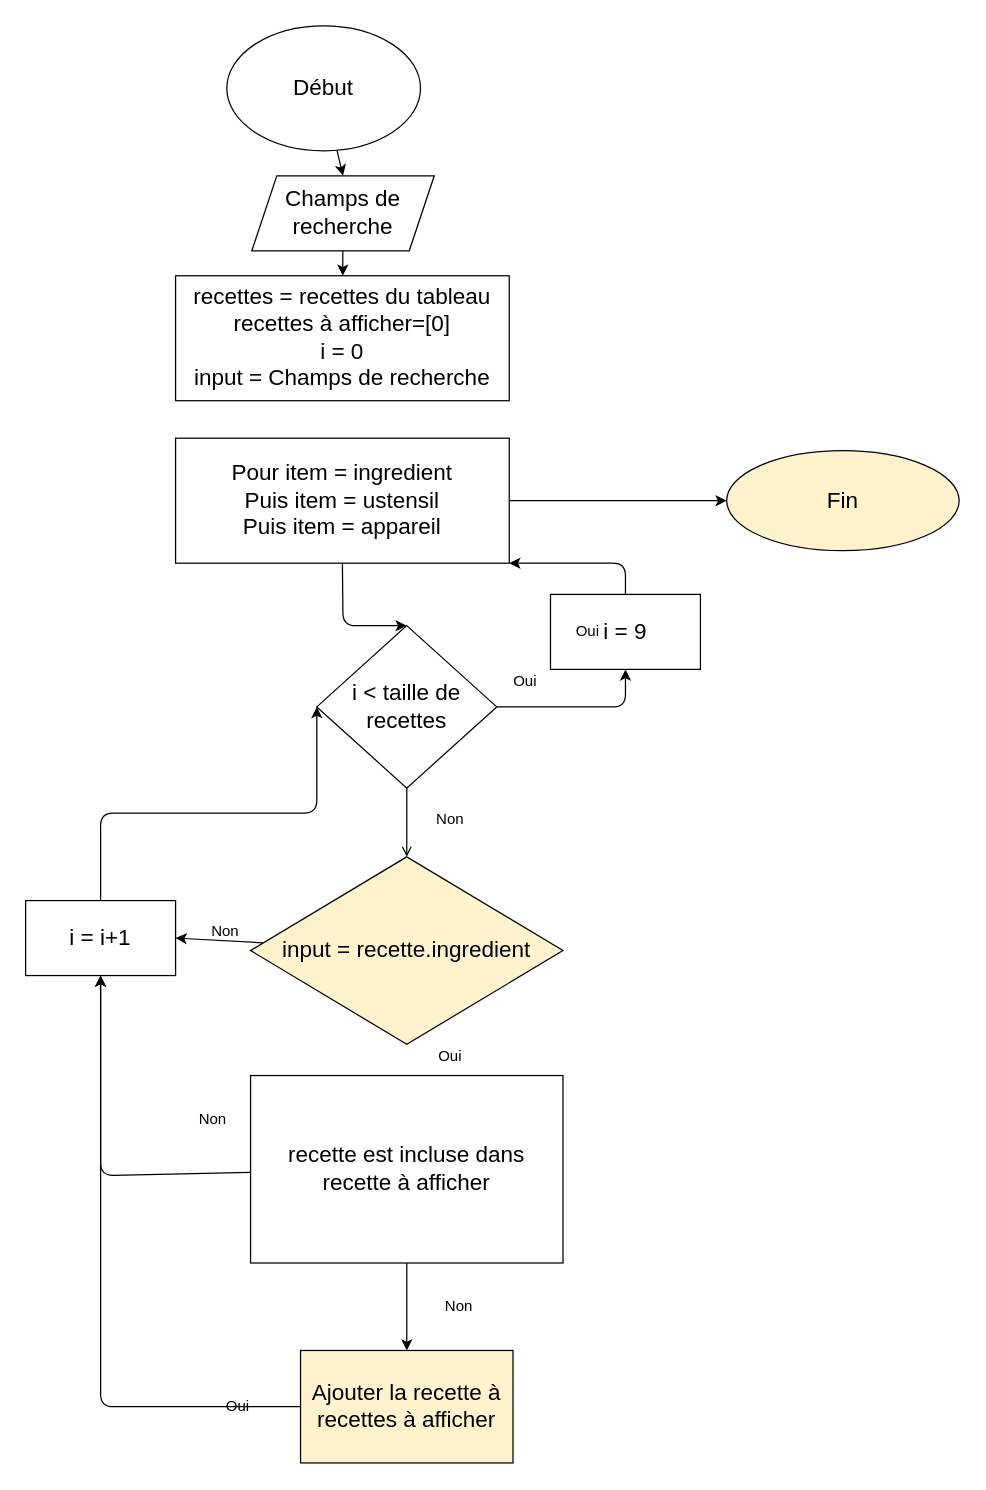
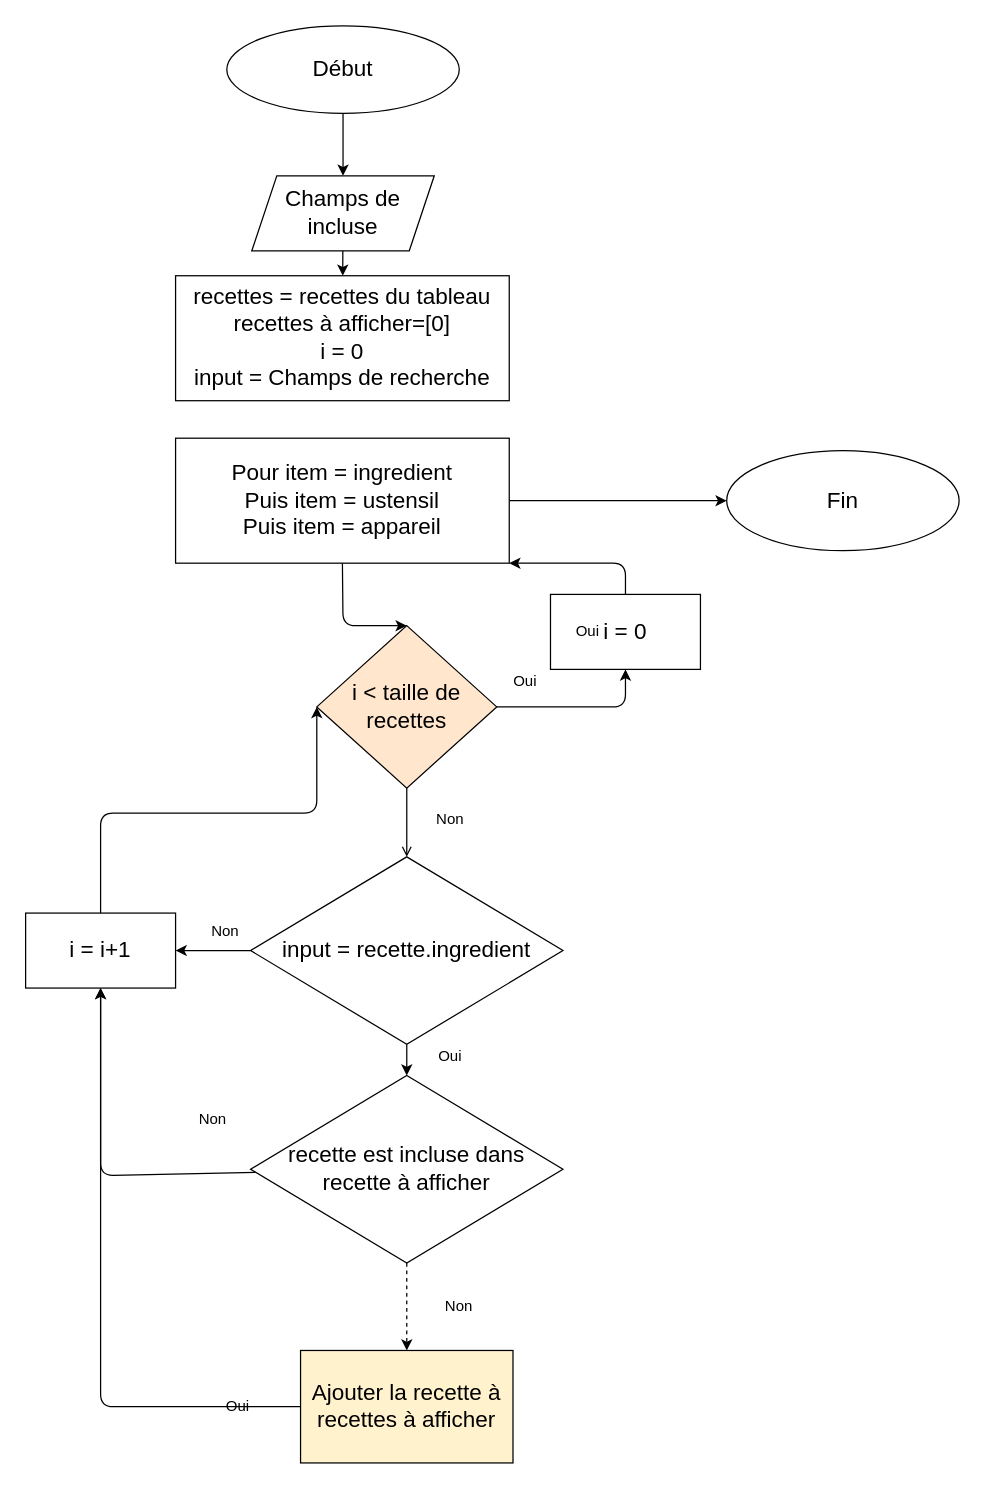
  <mxCell id="0" />
  <mxCell id="1" parent="0" />
  <mxCell id="2" style="edgeStyle=none;html=1;entryX=0.5;entryY=0;entryDx=0;entryDy=0;fontSize=18;fontStyle=0" parent="1" source="3" target="5" edge="1"><mxGeometry relative="1" as="geometry" /></mxCell>
- <mxCell id="3" value="&lt;font style=&quot;font-size: 18px;&quot;&gt;Début&lt;/font&gt;" style="ellipse;whiteSpace=wrap;html=1;fontStyle=0" parent="1" vertex="1"><mxGeometry x="181" y="20" width="155" height="100" as="geometry" /></mxCell>
+ <mxCell id="3" value="&lt;font style=&quot;font-size: 18px;&quot;&gt;Début&lt;/font&gt;" style="ellipse;whiteSpace=wrap;html=1;fontStyle=0" parent="1" vertex="1"><mxGeometry x="181" y="20" width="186" height="70" as="geometry" /></mxCell>
  <mxCell id="4" style="edgeStyle=none;html=1;fontSize=18;fontStyle=0" parent="1" source="5" target="6" edge="1"><mxGeometry relative="1" as="geometry" /></mxCell>
- <mxCell id="5" value="Champs de recherche" style="shape=parallelogram;perimeter=parallelogramPerimeter;whiteSpace=wrap;html=1;fixedSize=1;fontSize=18;fontStyle=0" parent="1" vertex="1"><mxGeometry x="201" y="140" width="146" height="60" as="geometry" /></mxCell>
+ <mxCell id="5" value="Champs de incluse" style="shape=parallelogram;perimeter=parallelogramPerimeter;whiteSpace=wrap;html=1;fixedSize=1;fontSize=18;fontStyle=0" parent="1" vertex="1"><mxGeometry x="201" y="140" width="146" height="60" as="geometry" /></mxCell>
  <mxCell id="6" value="recettes = recettes du tableau&lt;br&gt;recettes à afficher=[0]&lt;br&gt;i = 0&lt;br&gt;input = Champs de recherche" style="rounded=0;whiteSpace=wrap;html=1;fontSize=18;fontStyle=0" parent="1" vertex="1"><mxGeometry x="140" y="220" width="267" height="100" as="geometry" /></mxCell>
  <mxCell id="7" style="edgeStyle=none;html=1;entryX=1;entryY=0.5;entryDx=0;entryDy=0;" parent="1" source="9" target="22" edge="1"><mxGeometry relative="1" as="geometry" /></mxCell>
- <mxCell id="9" value="input = recette.ingredient" style="rhombus;whiteSpace=wrap;html=1;fontSize=18;fontStyle=0;fillColor=#fff2cc;" parent="1" vertex="1"><mxGeometry x="200" y="685" width="250" height="150" as="geometry" /></mxCell>
+ <mxCell id="8" style="edgeStyle=none;html=1;" parent="1" source="9" target="20" edge="1"><mxGeometry relative="1" as="geometry" /></mxCell>
+ <mxCell id="9" value="input = recette.ingredient" style="rhombus;whiteSpace=wrap;html=1;fontSize=18;fontStyle=0" parent="1" vertex="1"><mxGeometry x="200" y="685" width="250" height="150" as="geometry" /></mxCell>
  <mxCell id="10" style="edgeStyle=none;html=1;entryX=0.5;entryY=1;entryDx=0;entryDy=0;" parent="1" source="11" target="22" edge="1"><mxGeometry relative="1" as="geometry"><Array as="points"><mxPoint x="80" y="1125" /></Array></mxGeometry></mxCell>
  <mxCell id="11" value="Ajouter la recette à recettes à afficher" style="rounded=0;whiteSpace=wrap;html=1;fontSize=18;fontStyle=0;fillColor=#fff2cc;" parent="1" vertex="1"><mxGeometry x="240" y="1080" width="170" height="90" as="geometry" /></mxCell>
  <mxCell id="12" style="edgeStyle=none;html=1;endArrow=open;" parent="1" source="14" target="9" edge="1"><mxGeometry relative="1" as="geometry" /></mxCell>
  <mxCell id="13" style="edgeStyle=none;html=1;entryX=0.5;entryY=1;entryDx=0;entryDy=0;" edge="1" parent="1" source="14" target="17"><mxGeometry relative="1" as="geometry"><Array as="points"><mxPoint x="500" y="565" /></Array></mxGeometry></mxCell>
- <mxCell id="14" value="i &amp;lt; taille de recettes" style="rhombus;whiteSpace=wrap;html=1;fontSize=18;fontStyle=0" parent="1" vertex="1"><mxGeometry x="253" y="500" width="144" height="130" as="geometry" /></mxCell>
+ <mxCell id="14" value="i &amp;lt; taille de recettes" style="rhombus;whiteSpace=wrap;html=1;fontSize=18;fontStyle=0;fillColor=#ffe6cc;" parent="1" vertex="1"><mxGeometry x="253" y="500" width="144" height="130" as="geometry" /></mxCell>
  <mxCell id="15" value="Non" style="text;html=1;strokeColor=none;fillColor=none;align=center;verticalAlign=middle;whiteSpace=wrap;rounded=0;" parent="1" vertex="1"><mxGeometry x="150" y="730" width="60" height="30" as="geometry" /></mxCell>
  <mxCell id="16" style="edgeStyle=none;html=1;entryX=1;entryY=1;entryDx=0;entryDy=0;" edge="1" parent="1" source="17" target="30"><mxGeometry relative="1" as="geometry"><Array as="points"><mxPoint x="500" y="450" /></Array></mxGeometry></mxCell>
- <mxCell id="17" value="i = 9" style="rounded=0;whiteSpace=wrap;html=1;fontSize=18;" parent="1" vertex="1"><mxGeometry x="440" y="475" width="120" height="60" as="geometry" /></mxCell>
- <mxCell id="18" style="edgeStyle=none;html=1;" parent="1" source="20" target="11" edge="1"><mxGeometry relative="1" as="geometry" /></mxCell>
+ <mxCell id="17" value="i = 0" style="rounded=0;whiteSpace=wrap;html=1;fontSize=18;" parent="1" vertex="1"><mxGeometry x="440" y="475" width="120" height="60" as="geometry" /></mxCell>
+ <mxCell id="18" style="edgeStyle=none;html=1;dashed=1;" parent="1" source="20" target="11" edge="1"><mxGeometry relative="1" as="geometry" /></mxCell>
  <mxCell id="19" style="edgeStyle=none;html=1;entryX=0.5;entryY=1;entryDx=0;entryDy=0;" parent="1" source="20" target="22" edge="1"><mxGeometry relative="1" as="geometry"><Array as="points"><mxPoint x="80" y="940" /></Array></mxGeometry></mxCell>
- <mxCell id="20" value="recette est incluse dans recette à afficher" style="whiteSpace=wrap;html=1;fontSize=18;fontStyle=0;rounded=0;" parent="1" vertex="1"><mxGeometry x="200" y="860" width="250" height="150" as="geometry" /></mxCell>
+ <mxCell id="20" value="recette est incluse dans recette à afficher" style="rhombus;whiteSpace=wrap;html=1;fontSize=18;fontStyle=0" parent="1" vertex="1"><mxGeometry x="200" y="860" width="250" height="150" as="geometry" /></mxCell>
  <mxCell id="21" style="edgeStyle=none;html=1;entryX=0;entryY=0.5;entryDx=0;entryDy=0;" parent="1" source="22" target="14" edge="1"><mxGeometry relative="1" as="geometry"><mxPoint x="80" y="650" as="targetPoint" /><Array as="points"><mxPoint x="80" y="650" /><mxPoint x="253" y="650" /></Array></mxGeometry></mxCell>
- <mxCell id="22" value="i = i+1" style="rounded=0;whiteSpace=wrap;html=1;fontSize=18;" parent="1" vertex="1"><mxGeometry x="20" y="720" width="120" height="60" as="geometry" /></mxCell>
+ <mxCell id="22" value="i = i+1" style="rounded=0;whiteSpace=wrap;html=1;fontSize=18;" parent="1" vertex="1"><mxGeometry x="20" y="730" width="120" height="60" as="geometry" /></mxCell>
  <mxCell id="23" value="Oui" style="text;html=1;strokeColor=none;fillColor=none;align=center;verticalAlign=middle;whiteSpace=wrap;rounded=0;" parent="1" vertex="1"><mxGeometry x="160" y="1110" width="60" height="30" as="geometry" /></mxCell>
  <mxCell id="24" value="Non" style="text;html=1;strokeColor=none;fillColor=none;align=center;verticalAlign=middle;whiteSpace=wrap;rounded=0;" parent="1" vertex="1"><mxGeometry x="330" y="640" width="60" height="30" as="geometry" /></mxCell>
  <mxCell id="25" value="Non" style="text;html=1;strokeColor=none;fillColor=none;align=center;verticalAlign=middle;whiteSpace=wrap;rounded=0;" parent="1" vertex="1"><mxGeometry x="337" y="1030" width="60" height="30" as="geometry" /></mxCell>
  <mxCell id="26" value="Non" style="text;html=1;strokeColor=none;fillColor=none;align=center;verticalAlign=middle;whiteSpace=wrap;rounded=0;" parent="1" vertex="1"><mxGeometry x="140" y="880" width="60" height="30" as="geometry" /></mxCell>
- <mxCell id="27" value="&lt;font style=&quot;font-size: 18px;&quot;&gt;Fin&lt;/font&gt;" style="ellipse;whiteSpace=wrap;html=1;fontStyle=0;fillColor=#fff2cc;" parent="1" vertex="1"><mxGeometry x="581" y="360" width="186" height="80" as="geometry" /></mxCell>
+ <mxCell id="27" value="&lt;font style=&quot;font-size: 18px;&quot;&gt;Fin&lt;/font&gt;" style="ellipse;whiteSpace=wrap;html=1;fontStyle=0" parent="1" vertex="1"><mxGeometry x="581" y="360" width="186" height="80" as="geometry" /></mxCell>
  <mxCell id="28" style="edgeStyle=none;html=1;entryX=0.5;entryY=0;entryDx=0;entryDy=0;exitX=0.5;exitY=1;exitDx=0;exitDy=0;" edge="1" parent="1" source="30" target="14"><mxGeometry relative="1" as="geometry"><mxPoint x="248.778" y="460" as="sourcePoint" /><Array as="points"><mxPoint x="274" y="500" /></Array></mxGeometry></mxCell>
  <mxCell id="29" style="edgeStyle=none;html=1;" edge="1" parent="1" source="30" target="27"><mxGeometry relative="1" as="geometry" /></mxCell>
  <mxCell id="30" value="Pour item = ingredient&lt;br&gt;Puis item = ustensil&lt;br&gt;Puis item = appareil" style="rounded=0;whiteSpace=wrap;html=1;fontSize=18;fontStyle=0" vertex="1" parent="1"><mxGeometry x="140" y="350" width="267" height="100" as="geometry" /></mxCell>
  <mxCell id="31" value="Oui" style="text;html=1;strokeColor=none;fillColor=none;align=center;verticalAlign=middle;whiteSpace=wrap;rounded=0;" vertex="1" parent="1"><mxGeometry x="440" y="490" width="60" height="30" as="geometry" /></mxCell>
  <mxCell id="32" value="Oui" style="text;html=1;strokeColor=none;fillColor=none;align=center;verticalAlign=middle;whiteSpace=wrap;rounded=0;" vertex="1" parent="1"><mxGeometry x="330" y="830" width="60" height="30" as="geometry" /></mxCell>
  <mxCell id="33" value="Oui" style="text;html=1;strokeColor=none;fillColor=none;align=center;verticalAlign=middle;whiteSpace=wrap;rounded=0;" vertex="1" parent="1"><mxGeometry x="390" y="530" width="60" height="30" as="geometry" /></mxCell>
